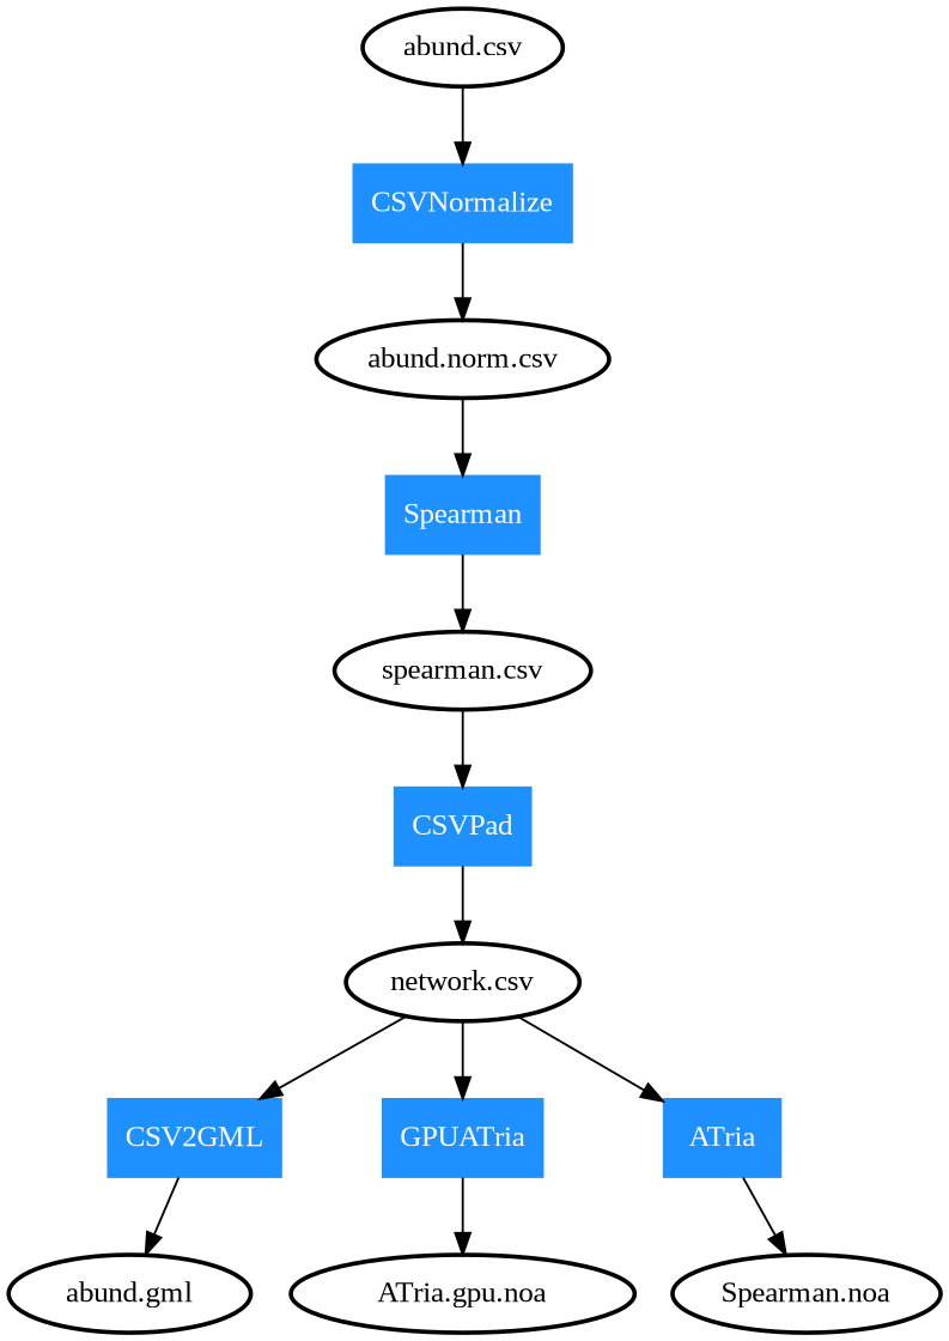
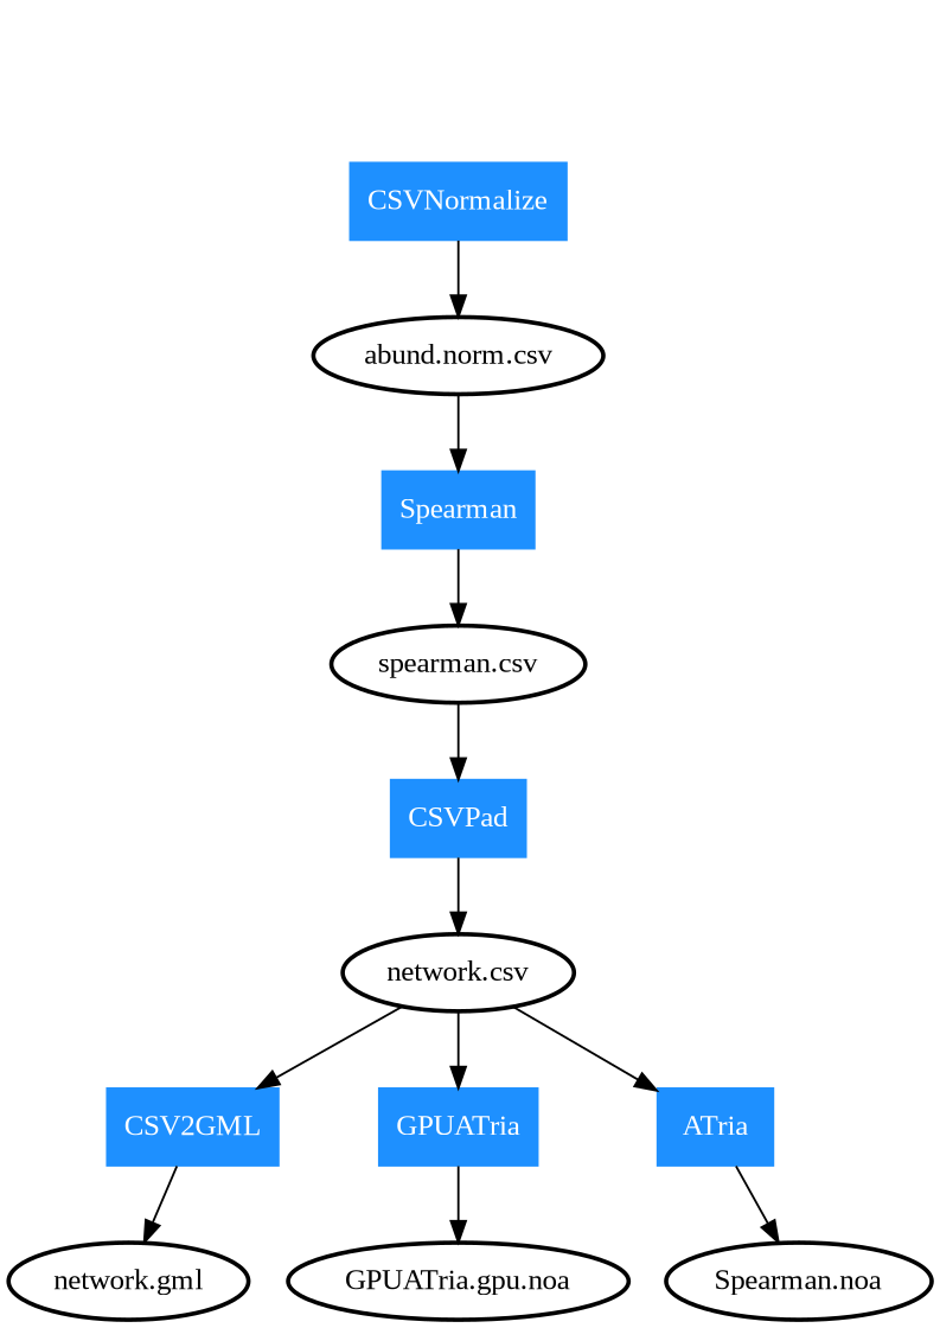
  digraph {
    fontname="Liberation Serif"
    node [fontname="Liberation Serif" style=bold]
    edge [fontname="Liberation Serif"]
    n1 [color=dodgerblue1 fontcolor=white label=CSVNormalize shape=box style=filled]
    "abund.norm.csv"
-   "abund.csv"
    n4 [color=dodgerblue1 fontcolor=white label=Spearman shape=box style=filled]
    "spearman.csv"
    n6 [color=dodgerblue1 fontcolor=white label=CSVPad shape=box style=filled]
    "network.csv"
    n8 [color=dodgerblue1 fontcolor=white label=CSV2GML shape=box style=filled]
    n9 [color=dodgerblue1 fontcolor=white label=GPUATria shape=box style=filled]
    n10 [color=dodgerblue1 fontcolor=white label=ATria shape=box style=filled]
-   "network.gml" [label="abund.gml"]
-   "ATria.gpu.noa"
+   "network.gml"
+   "ATria.gpu.noa" [label="GPUATria.gpu.noa"]
    n13 [label="Spearman.noa"]
    n1 -> "abund.norm.csv"
    "abund.norm.csv" -> n4
-   "abund.csv" -> n1
    n4 -> "spearman.csv"
    "spearman.csv" -> n6
    n6 -> "network.csv"
    "network.csv" -> n8
    "network.csv" -> n9
    "network.csv" -> n10
    n8 -> "network.gml"
    n9 -> "ATria.gpu.noa"
    n10 -> n13
  }
